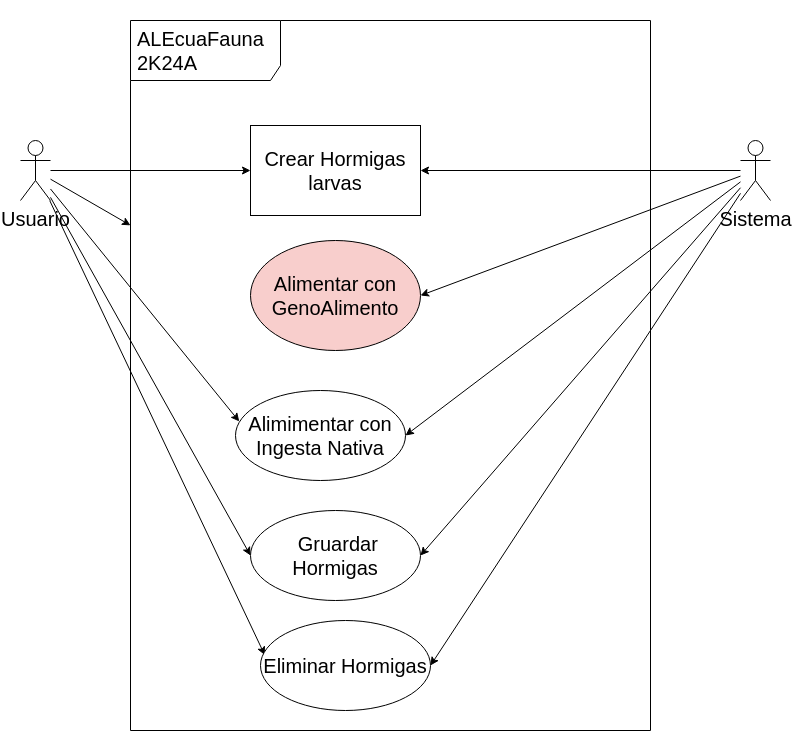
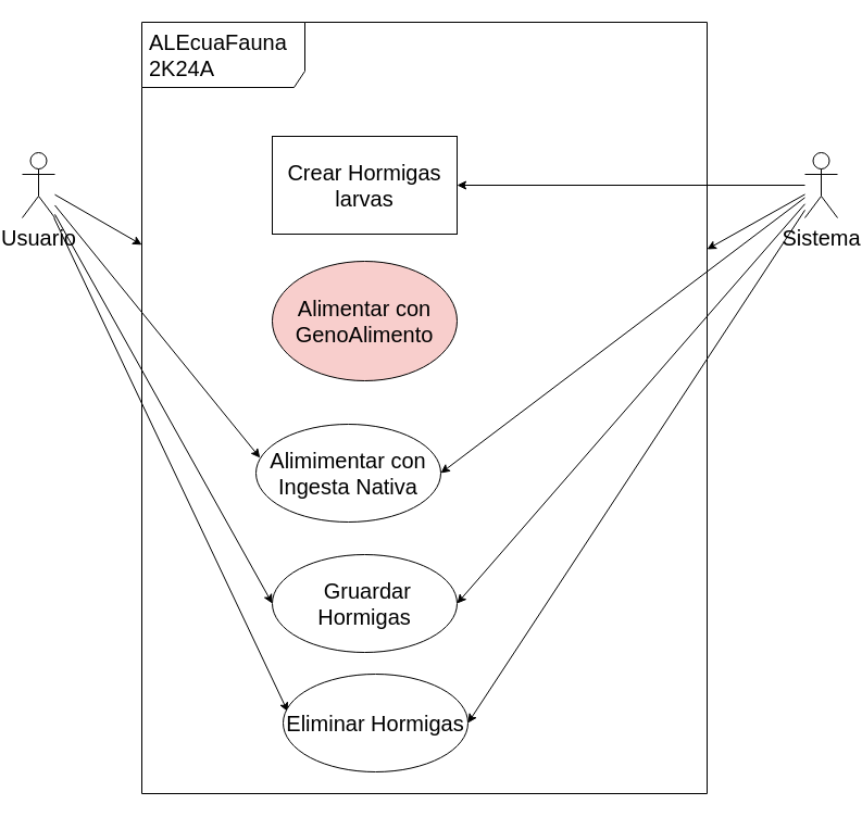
  <mxCell id="0" />
  <mxCell id="1" parent="0" />
  <mxCell id="2" value="ALEcuaFauna 2K24A" style="shape=umlFrame;whiteSpace=wrap;html=1;width=150;height=60;boundedLbl=1;verticalAlign=middle;align=left;spacingLeft=5;hachureGap=4;fontFamily=Helvetica;fontSize=20;fontStyle=0" parent="1" vertex="1"><mxGeometry x="130" y="20" width="520" height="710" as="geometry" /></mxCell>
  <mxCell id="3" style="edgeStyle=none;hachureGap=4;html=1;fontFamily=Helvetica;fontSize=16;entryX=1;entryY=0.5;entryDx=0;entryDy=0;" parent="1" source="8" target="15" edge="1"><mxGeometry relative="1" as="geometry"><Array as="points" /><mxPoint x="574.972" y="173.713" as="targetPoint" /></mxGeometry></mxCell>
  <mxCell id="4" style="edgeStyle=none;html=1;entryX=1;entryY=0.5;entryDx=0;entryDy=0;" parent="1" source="8" target="17" edge="1"><mxGeometry relative="1" as="geometry" /></mxCell>
- <mxCell id="5" style="edgeStyle=none;html=1;entryX=1;entryY=0.5;entryDx=0;entryDy=0;" edge="1" parent="1" source="8" target="18"><mxGeometry relative="1" as="geometry" /></mxCell>
+ <mxCell id="5" style="edgeStyle=none;html=1;" edge="1" parent="1" source="8" target="2"><mxGeometry relative="1" as="geometry" /></mxCell>
  <mxCell id="6" style="edgeStyle=none;html=1;entryX=1;entryY=0.5;entryDx=0;entryDy=0;" edge="1" parent="1" source="8" target="16"><mxGeometry relative="1" as="geometry" /></mxCell>
  <mxCell id="7" style="edgeStyle=none;html=1;entryX=1;entryY=0.5;entryDx=0;entryDy=0;" edge="1" parent="1" source="8" target="19"><mxGeometry relative="1" as="geometry" /></mxCell>
  <mxCell id="8" value="Sistema" style="shape=umlActor;verticalLabelPosition=bottom;verticalAlign=top;html=1;hachureGap=4;fontFamily=Helvetica;fontSize=20;" parent="1" vertex="1"><mxGeometry x="740" y="140" width="30" height="60" as="geometry" /></mxCell>
- <mxCell id="9" style="edgeStyle=none;hachureGap=4;html=1;entryX=0;entryY=0.5;entryDx=0;entryDy=0;fontFamily=Helvetica;fontSize=16;" parent="1" source="14" target="15" edge="1"><mxGeometry relative="1" as="geometry" /></mxCell>
  <mxCell id="10" style="edgeStyle=none;html=1;entryX=0.022;entryY=0.344;entryDx=0;entryDy=0;entryPerimeter=0;" edge="1" parent="1" source="14" target="16"><mxGeometry relative="1" as="geometry" /></mxCell>
  <mxCell id="11" style="edgeStyle=none;html=1;" edge="1" parent="1" source="14" target="2"><mxGeometry relative="1" as="geometry" /></mxCell>
  <mxCell id="12" style="edgeStyle=none;html=1;entryX=0;entryY=0.5;entryDx=0;entryDy=0;" edge="1" parent="1" source="14" target="17"><mxGeometry relative="1" as="geometry"><mxPoint x="60" y="180" as="targetPoint" /></mxGeometry></mxCell>
  <mxCell id="13" style="edgeStyle=none;html=1;entryX=0.025;entryY=0.384;entryDx=0;entryDy=0;entryPerimeter=0;" edge="1" parent="1" source="14" target="19"><mxGeometry relative="1" as="geometry" /></mxCell>
  <mxCell id="14" value="Usuario" style="shape=umlActor;verticalLabelPosition=bottom;verticalAlign=top;html=1;hachureGap=4;fontFamily=Helvetica;fontSize=20;" parent="1" vertex="1"><mxGeometry x="20" y="140" width="30" height="60" as="geometry" /></mxCell>
  <mxCell id="15" value="Crear Hormigas larvas" style="whiteSpace=wrap;html=1;hachureGap=4;fontFamily=Helvetica;fontSize=20;rounded=0;" parent="1" vertex="1"><mxGeometry x="250" y="125" width="170" height="90" as="geometry" /></mxCell>
  <mxCell id="16" value="Alimimentar con Ingesta Nativa" style="ellipse;whiteSpace=wrap;html=1;hachureGap=4;fontFamily=Helvetica;fontSize=20;" parent="1" vertex="1"><mxGeometry x="235" y="390" width="170" height="90" as="geometry" /></mxCell>
  <mxCell id="17" value="&amp;nbsp;Gruardar Hormigas&lt;span style=&quot;color: rgba(0, 0, 0, 0); font-family: monospace; font-size: 0px; text-align: start;&quot;&gt;%3CmxGraphModel%3E%3Croot%3E%3CmxCell%20id%3D%220%22%2F%3E%3CmxCell%20id%3D%221%22%20parent%3D%220%22%2F%3E%3CmxCell%20id%3D%222%22%20value%3D%22Eliminar%20Hormigas%22%20style%3D%22ellipse%3BwhiteSpace%3Dwrap%3Bhtml%3D1%3BhachureGap%3D4%3BfontFamily%3DHelvetica%3BfontSize%3D20%3B%22%20vertex%3D%221%22%20parent%3D%221%22%3E%3CmxGeometry%20x%3D%22230%22%20y%3D%22440%22%20width%3D%22170%22%20height%3D%2290%22%20as%3D%22geometry%22%2F%3E%3C%2FmxCell%3E%3C%2Froot%3E%3C%2FmxGraphModel%3E&lt;/span&gt;" style="ellipse;whiteSpace=wrap;html=1;hachureGap=4;fontFamily=Helvetica;fontSize=20;" parent="1" vertex="1"><mxGeometry x="250" y="510" width="170" height="90" as="geometry" /></mxCell>
  <mxCell id="18" value="Alimentar con GenoAlimento" style="ellipse;whiteSpace=wrap;html=1;hachureGap=4;fontFamily=Helvetica;fontSize=20;fillColor=#f8cecc;" vertex="1" parent="1"><mxGeometry x="250" y="240" width="170" height="110" as="geometry" /></mxCell>
  <mxCell id="19" value="Eliminar Hormigas" style="ellipse;whiteSpace=wrap;html=1;hachureGap=4;fontFamily=Helvetica;fontSize=20;" vertex="1" parent="1"><mxGeometry x="260" y="620" width="170" height="90" as="geometry" /></mxCell>
